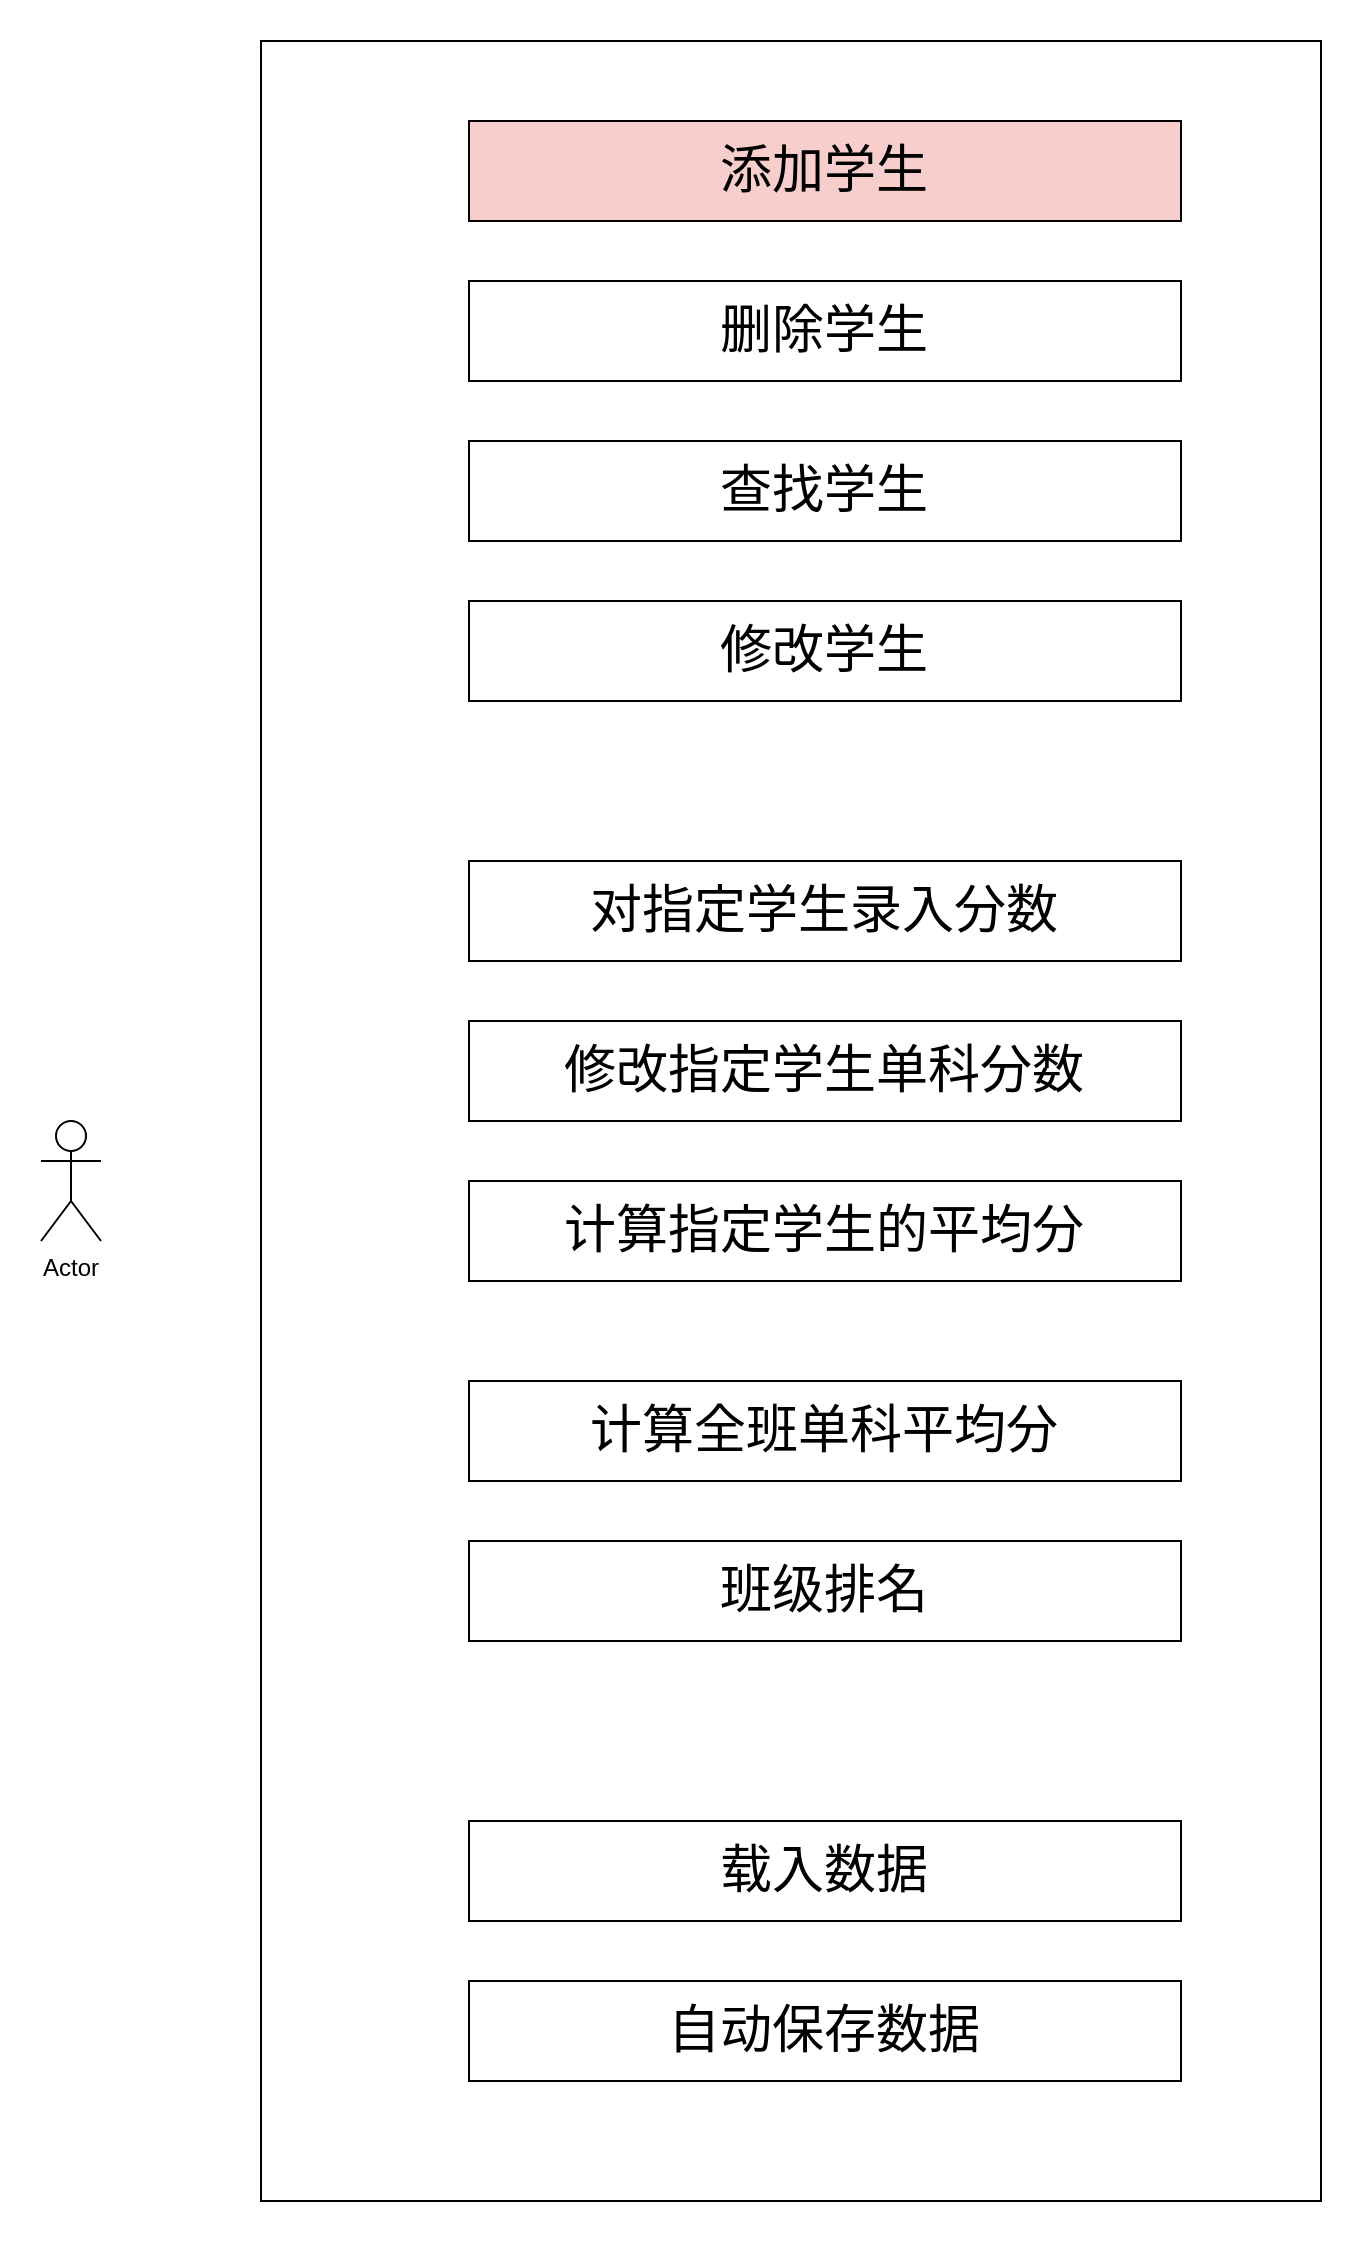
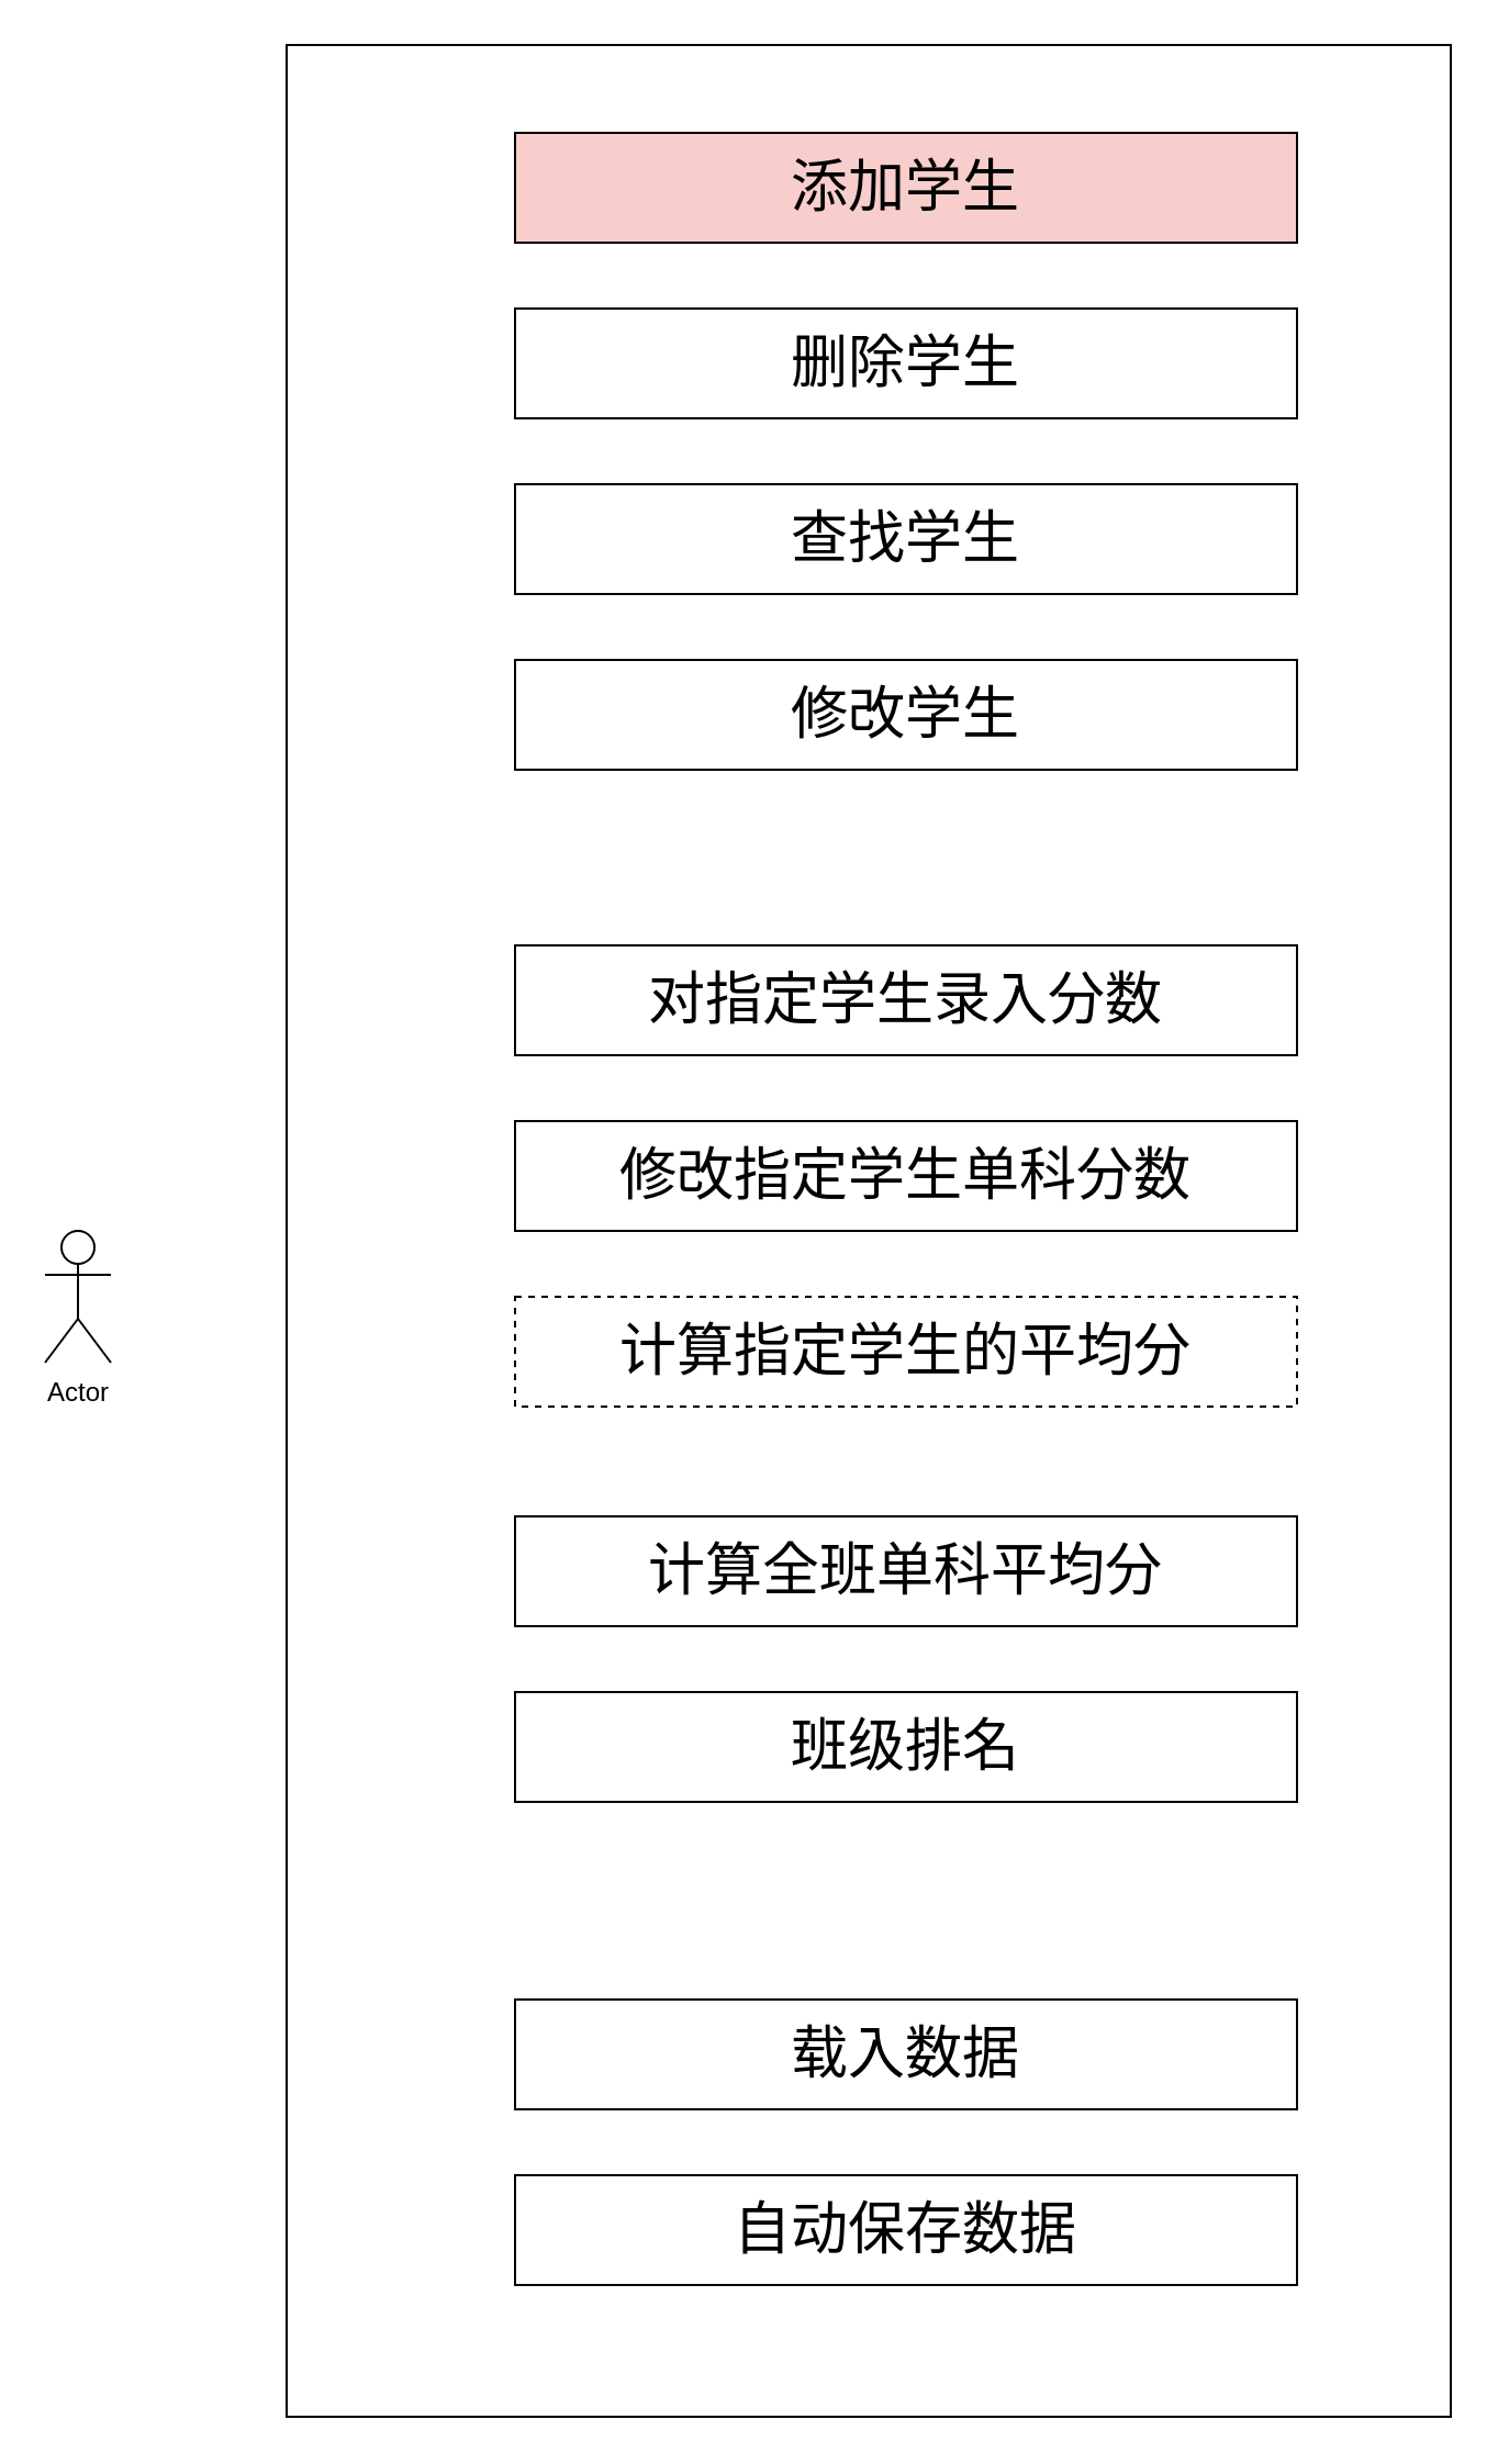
  <mxCell id="0" />
  <mxCell id="1" parent="0" />
  <mxCell id="2" value="Actor" style="shape=umlActor;verticalLabelPosition=bottom;verticalAlign=top;html=1;outlineConnect=0;" vertex="1" parent="1"><mxGeometry x="20" y="560" width="30" height="60" as="geometry" /></mxCell>
  <mxCell id="3" value="" style="rounded=0;whiteSpace=wrap;html=1;" vertex="1" parent="1"><mxGeometry x="130" y="20" width="530" height="1080" as="geometry" /></mxCell>
  <mxCell id="4" value="&lt;font style=&quot;font-size: 26px;&quot;&gt;添加学生&lt;/font&gt;" style="rounded=0;whiteSpace=wrap;html=1;fillColor=#f8cecc;" vertex="1" parent="1"><mxGeometry x="234" y="60" width="356" height="50" as="geometry" /></mxCell>
  <mxCell id="5" value="&lt;font style=&quot;font-size: 26px;&quot;&gt;删除学生&lt;/font&gt;" style="rounded=0;whiteSpace=wrap;html=1;" vertex="1" parent="1"><mxGeometry x="234" y="140" width="356" height="50" as="geometry" /></mxCell>
  <mxCell id="6" value="&lt;span style=&quot;font-size: 26px;&quot;&gt;查找学生&lt;/span&gt;" style="rounded=0;whiteSpace=wrap;html=1;" vertex="1" parent="1"><mxGeometry x="234" y="220" width="356" height="50" as="geometry" /></mxCell>
  <mxCell id="7" value="&lt;span style=&quot;font-size: 26px;&quot;&gt;修改学生&lt;/span&gt;" style="rounded=0;whiteSpace=wrap;html=1;" vertex="1" parent="1"><mxGeometry x="234" y="300" width="356" height="50" as="geometry" /></mxCell>
  <mxCell id="8" value="&lt;span style=&quot;font-size: 26px;&quot;&gt;对指定学生录入分数&lt;/span&gt;" style="rounded=0;whiteSpace=wrap;html=1;" vertex="1" parent="1"><mxGeometry x="234" y="430" width="356" height="50" as="geometry" /></mxCell>
  <mxCell id="9" value="&lt;span style=&quot;font-size: 26px;&quot;&gt;修改指定学生单科分数&lt;/span&gt;" style="rounded=0;whiteSpace=wrap;html=1;" vertex="1" parent="1"><mxGeometry x="234" y="510" width="356" height="50" as="geometry" /></mxCell>
- <mxCell id="10" value="&lt;span style=&quot;font-size: 26px;&quot;&gt;计算指定学生的平均分&lt;/span&gt;" style="rounded=0;whiteSpace=wrap;html=1;" vertex="1" parent="1"><mxGeometry x="234" y="590" width="356" height="50" as="geometry" /></mxCell>
+ <mxCell id="10" value="&lt;span style=&quot;font-size: 26px;&quot;&gt;计算指定学生的平均分&lt;/span&gt;" style="rounded=0;whiteSpace=wrap;html=1;dashed=1;" vertex="1" parent="1"><mxGeometry x="234" y="590" width="356" height="50" as="geometry" /></mxCell>
  <mxCell id="11" value="&lt;span style=&quot;font-size: 26px;&quot;&gt;计算全班单科平均分&lt;/span&gt;" style="rounded=0;whiteSpace=wrap;html=1;" vertex="1" parent="1"><mxGeometry x="234" y="690" width="356" height="50" as="geometry" /></mxCell>
  <mxCell id="12" value="&lt;span style=&quot;font-size: 26px;&quot;&gt;班级排名&lt;/span&gt;" style="rounded=0;whiteSpace=wrap;html=1;" vertex="1" parent="1"><mxGeometry x="234" y="770" width="356" height="50" as="geometry" /></mxCell>
  <mxCell id="13" value="&lt;span style=&quot;font-size: 26px;&quot;&gt;载入数据&lt;/span&gt;" style="rounded=0;whiteSpace=wrap;html=1;" vertex="1" parent="1"><mxGeometry x="234" y="910" width="356" height="50" as="geometry" /></mxCell>
  <mxCell id="14" value="&lt;span style=&quot;font-size: 26px;&quot;&gt;自动保存数据&lt;/span&gt;" style="rounded=0;whiteSpace=wrap;html=1;" vertex="1" parent="1"><mxGeometry x="234" y="990" width="356" height="50" as="geometry" /></mxCell>
